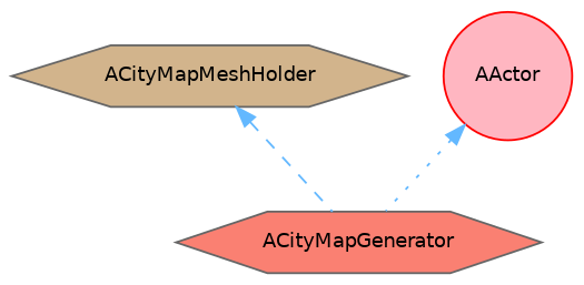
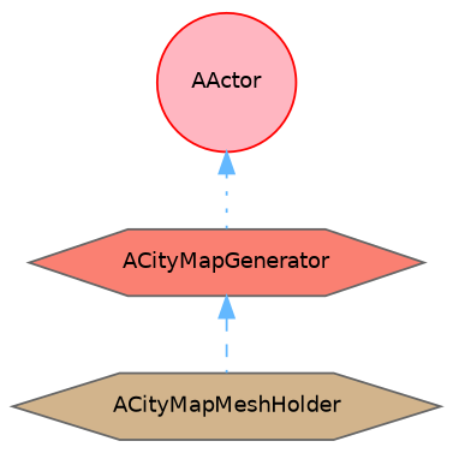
  digraph {
    node [color=gray40 fontname=Helvetica fontsize=10 shape=hexagon style=filled]
    edge [color=steelblue1 dir=back fontname=Helvetica fontsize=10 labelfontname=Helvetica labelfontsize=10]
    n1 [fillcolor=tan fontcolor=black height=0.2 label=ACityMapMeshHolder width=0.4]
    n2 [fillcolor=salmon height=0.2 label=ACityMapGenerator width=0.4]
    n3 [color=red fillcolor=lightpink height=0.2 label=AActor shape=circle width=0.4]
-   n1 -> n2 [style=dashed]
+   n2 -> n1 [style=dashed]
    n3 -> n2 [style=dotted]
  }
